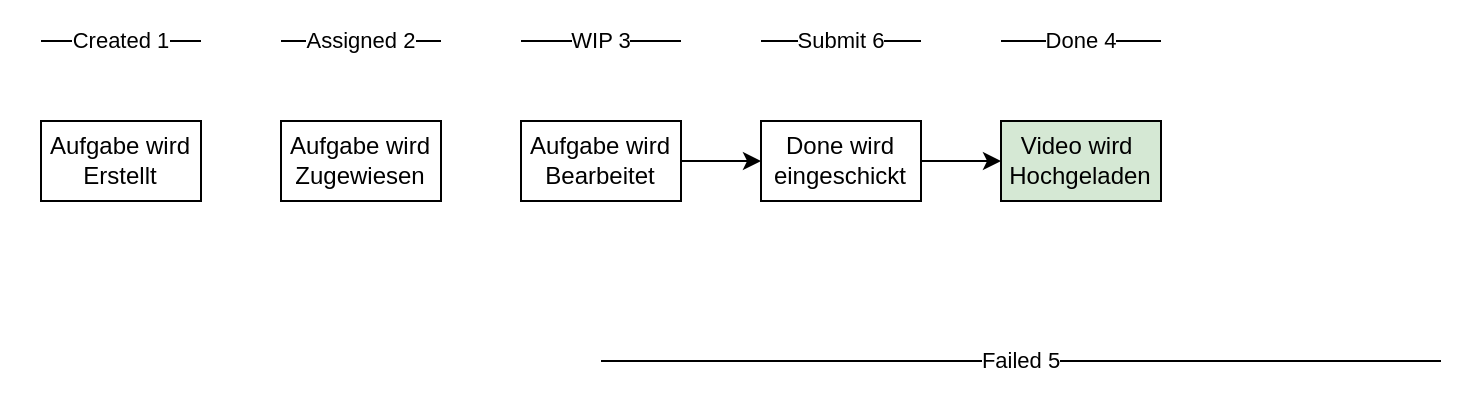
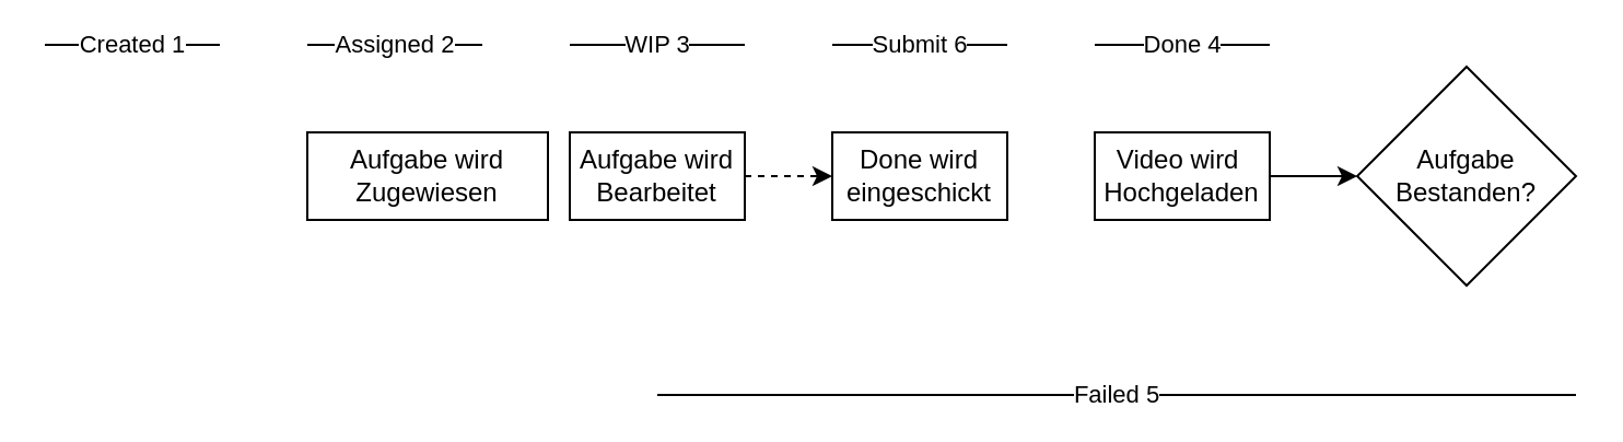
  <mxCell id="0" />
  <mxCell id="1" parent="0" />
- <mxCell id="2" value="Aufgabe wird Erstellt" style="rounded=0;whiteSpace=wrap;html=1;" parent="1" vertex="1"><mxGeometry x="20" y="60" width="80" height="40" as="geometry" /></mxCell>
- <mxCell id="3" value="Aufgabe wird Zugewiesen" style="rounded=0;whiteSpace=wrap;html=1;" parent="1" vertex="1"><mxGeometry x="140" y="60" width="80" height="40" as="geometry" /></mxCell>
- <mxCell id="4" style="edgeStyle=none;html=1;exitX=1;exitY=0.5;exitDx=0;exitDy=0;entryX=0;entryY=0.5;entryDx=0;entryDy=0;" parent="1" source="5" target="7" edge="1"><mxGeometry relative="1" as="geometry" /></mxCell>
+ <mxCell id="3" value="Aufgabe wird Zugewiesen" style="rounded=0;whiteSpace=wrap;html=1;" parent="1" vertex="1"><mxGeometry x="140" y="60" width="110" height="40" as="geometry" /></mxCell>
+ <mxCell id="4" style="edgeStyle=none;html=1;exitX=1;exitY=0.5;exitDx=0;exitDy=0;entryX=0;entryY=0.5;entryDx=0;entryDy=0;dashed=1;" parent="1" source="5" target="7" edge="1"><mxGeometry relative="1" as="geometry" /></mxCell>
  <mxCell id="5" value="Aufgabe wird Bearbeitet" style="rounded=0;whiteSpace=wrap;html=1;" parent="1" vertex="1"><mxGeometry x="260" y="60" width="80" height="40" as="geometry" /></mxCell>
- <mxCell id="6" style="edgeStyle=none;html=1;exitX=1;exitY=0.5;exitDx=0;exitDy=0;entryX=0;entryY=0.5;entryDx=0;entryDy=0;" parent="1" source="7" target="9" edge="1"><mxGeometry relative="1" as="geometry" /></mxCell>
  <mxCell id="7" value="Done wird eingeschickt" style="rounded=0;whiteSpace=wrap;html=1;" parent="1" vertex="1"><mxGeometry x="380" y="60" width="80" height="40" as="geometry" /></mxCell>
- <mxCell id="9" value="Video wird&amp;nbsp; Hochgeladen" style="rounded=0;whiteSpace=wrap;html=1;fillColor=#d5e8d4;" parent="1" vertex="1"><mxGeometry x="500" y="60" width="80" height="40" as="geometry" /></mxCell>
+ <mxCell id="8" style="edgeStyle=none;html=1;exitX=1;exitY=0.5;exitDx=0;exitDy=0;entryX=0;entryY=0.5;entryDx=0;entryDy=0;" parent="1" source="9" target="10" edge="1"><mxGeometry relative="1" as="geometry" /></mxCell>
+ <mxCell id="9" value="Video wird&amp;nbsp; Hochgeladen" style="rounded=0;whiteSpace=wrap;html=1;" parent="1" vertex="1"><mxGeometry x="500" y="60" width="80" height="40" as="geometry" /></mxCell>
+ <mxCell id="10" value="Aufgabe Bestanden?" style="rhombus;whiteSpace=wrap;html=1;" parent="1" vertex="1"><mxGeometry x="620" y="30" width="100" height="100" as="geometry" /></mxCell>
  <mxCell id="11" value="Created 1" style="endArrow=none;html=1;" parent="1" edge="1"><mxGeometry width="50" height="50" relative="1" as="geometry"><mxPoint x="20" y="20" as="sourcePoint" /><mxPoint x="100" y="20" as="targetPoint" /></mxGeometry></mxCell>
  <mxCell id="12" value="Assigned 2" style="endArrow=none;html=1;" parent="1" edge="1"><mxGeometry width="50" height="50" relative="1" as="geometry"><mxPoint x="140" y="20" as="sourcePoint" /><mxPoint x="220" y="20" as="targetPoint" /><mxPoint as="offset" /></mxGeometry></mxCell>
  <mxCell id="13" value="WIP 3" style="endArrow=none;html=1;" parent="1" edge="1"><mxGeometry width="50" height="50" relative="1" as="geometry"><mxPoint x="260" y="20" as="sourcePoint" /><mxPoint x="340" y="20" as="targetPoint" /><mxPoint as="offset" /></mxGeometry></mxCell>
  <mxCell id="14" value="Failed 5" style="endArrow=none;html=1;" parent="1" edge="1"><mxGeometry width="50" height="50" relative="1" as="geometry"><mxPoint x="300" y="180" as="sourcePoint" /><mxPoint x="720" y="180" as="targetPoint" /><mxPoint as="offset" /></mxGeometry></mxCell>
  <mxCell id="15" value="Submit 6" style="endArrow=none;html=1;" parent="1" edge="1"><mxGeometry width="50" height="50" relative="1" as="geometry"><mxPoint x="380" y="20" as="sourcePoint" /><mxPoint x="460" y="20" as="targetPoint" /><mxPoint as="offset" /></mxGeometry></mxCell>
  <mxCell id="16" value="Done 4" style="endArrow=none;html=1;" parent="1" edge="1"><mxGeometry width="50" height="50" relative="1" as="geometry"><mxPoint x="500" y="20" as="sourcePoint" /><mxPoint x="580" y="20" as="targetPoint" /><mxPoint as="offset" /></mxGeometry></mxCell>
